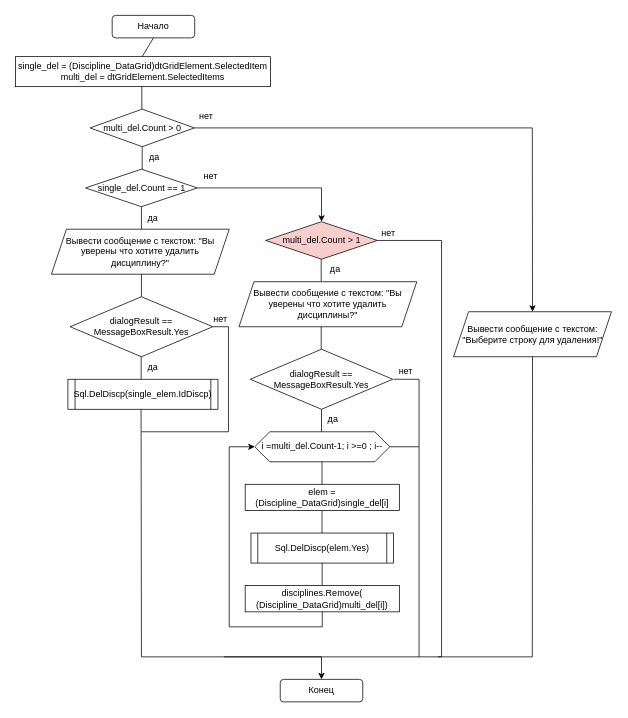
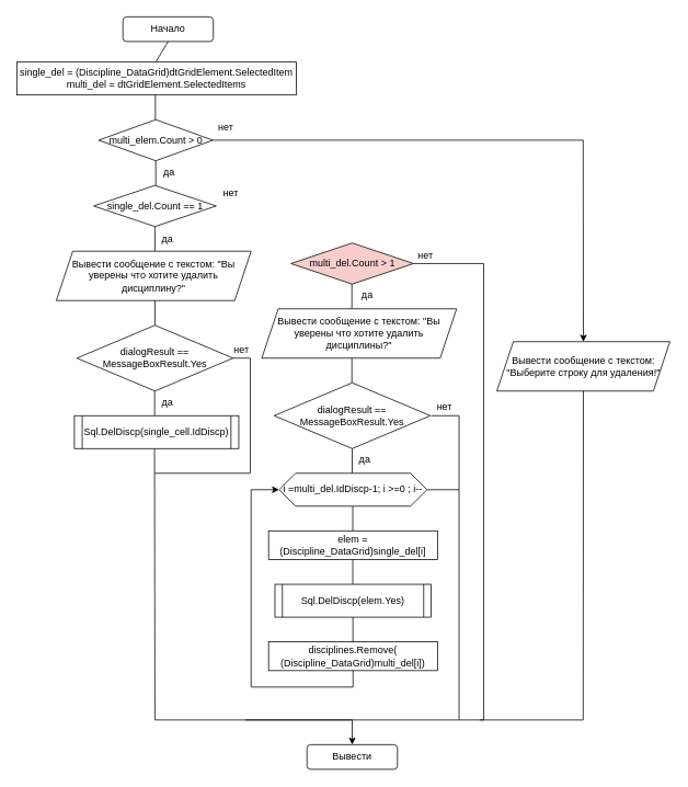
  <mxCell id="0" />
  <mxCell id="1" parent="0" />
  <mxCell id="2" value="Начало" style="rounded=1;whiteSpace=wrap;html=1;" vertex="1" parent="1"><mxGeometry x="149" y="20" width="110" height="30" as="geometry" /></mxCell>
  <mxCell id="3" value="" style="endArrow=none;html=1;rounded=0;entryX=0.5;entryY=1;entryDx=0;entryDy=0;" edge="1" parent="1" target="2"><mxGeometry width="50" height="50" relative="1" as="geometry"><mxPoint x="189" y="75" as="sourcePoint" /><mxPoint x="215" y="155" as="targetPoint" /></mxGeometry></mxCell>
  <mxCell id="4" value="single_del = (Discipline_DataGrid)dtGridElement.SelectedItem&lt;br&gt;multi_del = dtGridElement.SelectedItems" style="rounded=0;whiteSpace=wrap;html=1;" vertex="1" parent="1"><mxGeometry x="20" y="75" width="340" height="40" as="geometry" /></mxCell>
  <mxCell id="5" value="" style="endArrow=none;html=1;rounded=0;entryX=0.5;entryY=1;entryDx=0;entryDy=0;" edge="1" parent="1"><mxGeometry width="50" height="50" relative="1" as="geometry"><mxPoint x="188.5" y="145" as="sourcePoint" /><mxPoint x="188.5" y="115" as="targetPoint" /></mxGeometry></mxCell>
- <mxCell id="6" value="multi_del.Count &amp;gt; 0" style="rhombus;whiteSpace=wrap;html=1;" vertex="1" parent="1"><mxGeometry x="119.5" y="145" width="139" height="50" as="geometry" /></mxCell>
- <mxCell id="7" value="Конец" style="rounded=1;whiteSpace=wrap;html=1;" vertex="1" parent="1"><mxGeometry x="373" y="905" width="110" height="30" as="geometry" /></mxCell>
+ <mxCell id="6" value="multi_elem.Count &amp;gt; 0" style="rhombus;whiteSpace=wrap;html=1;" vertex="1" parent="1"><mxGeometry x="119.5" y="145" width="139" height="50" as="geometry" /></mxCell>
+ <mxCell id="7" value="Вывести" style="rounded=1;whiteSpace=wrap;html=1;" vertex="1" parent="1"><mxGeometry x="373" y="905" width="110" height="30" as="geometry" /></mxCell>
  <mxCell id="8" value="" style="endArrow=classic;html=1;rounded=0;exitX=1;exitY=0.5;exitDx=0;exitDy=0;entryX=0.5;entryY=0;entryDx=0;entryDy=0;" edge="1" parent="1" source="6" target="27"><mxGeometry width="50" height="50" relative="1" as="geometry"><mxPoint x="274" y="305" as="sourcePoint" /><mxPoint x="535" y="225" as="targetPoint" /><Array as="points"><mxPoint x="709" y="170" /></Array></mxGeometry></mxCell>
  <mxCell id="9" value="нет" style="text;html=1;align=center;verticalAlign=middle;resizable=0;points=[];autosize=1;strokeColor=none;fillColor=none;" vertex="1" parent="1"><mxGeometry x="258.5" y="145" width="30" height="20" as="geometry" /></mxCell>
  <mxCell id="10" value="да" style="text;html=1;align=center;verticalAlign=middle;resizable=0;points=[];autosize=1;strokeColor=none;fillColor=none;" vertex="1" parent="1"><mxGeometry x="188" y="280" width="30" height="20" as="geometry" /></mxCell>
  <mxCell id="11" value="single_del.Count == 1" style="rhombus;whiteSpace=wrap;html=1;" vertex="1" parent="1"><mxGeometry x="113.5" y="225" width="149" height="50" as="geometry" /></mxCell>
  <mxCell id="12" value="" style="endArrow=none;html=1;rounded=0;entryX=0.5;entryY=1;entryDx=0;entryDy=0;" edge="1" parent="1"><mxGeometry width="50" height="50" relative="1" as="geometry"><mxPoint x="189" y="225" as="sourcePoint" /><mxPoint x="189" y="195" as="targetPoint" /></mxGeometry></mxCell>
  <mxCell id="13" value="Вывести сообщение с текстом: &quot;Вы уверены что хотите удалить &lt;br&gt;дисциплину?&quot;" style="shape=parallelogram;perimeter=parallelogramPerimeter;whiteSpace=wrap;html=1;fixedSize=1;" vertex="1" parent="1"><mxGeometry x="68" y="305" width="237" height="60" as="geometry" /></mxCell>
  <mxCell id="14" value="" style="endArrow=none;html=1;rounded=0;entryX=0.5;entryY=1;entryDx=0;entryDy=0;" edge="1" parent="1"><mxGeometry width="50" height="50" relative="1" as="geometry"><mxPoint x="188" y="305" as="sourcePoint" /><mxPoint x="188" y="275" as="targetPoint" /></mxGeometry></mxCell>
  <mxCell id="15" value="нет" style="text;html=1;align=center;verticalAlign=middle;resizable=0;points=[];autosize=1;strokeColor=none;fillColor=none;" vertex="1" parent="1"><mxGeometry x="264.5" y="225" width="30" height="20" as="geometry" /></mxCell>
  <mxCell id="16" value="да" style="text;html=1;align=center;verticalAlign=middle;resizable=0;points=[];autosize=1;strokeColor=none;fillColor=none;" vertex="1" parent="1"><mxGeometry x="190" y="199" width="30" height="20" as="geometry" /></mxCell>
  <mxCell id="17" value="dialogResult == MessageBoxResult.Yes" style="rhombus;whiteSpace=wrap;html=1;" vertex="1" parent="1"><mxGeometry x="93" y="395" width="190" height="80" as="geometry" /></mxCell>
  <mxCell id="18" value="" style="endArrow=none;html=1;rounded=0;entryX=0.5;entryY=1;entryDx=0;entryDy=0;" edge="1" parent="1"><mxGeometry width="50" height="50" relative="1" as="geometry"><mxPoint x="188" y="395" as="sourcePoint" /><mxPoint x="188" y="365" as="targetPoint" /></mxGeometry></mxCell>
  <mxCell id="19" value="да" style="text;html=1;align=center;verticalAlign=middle;resizable=0;points=[];autosize=1;strokeColor=none;fillColor=none;" vertex="1" parent="1"><mxGeometry x="188" y="479" width="30" height="20" as="geometry" /></mxCell>
  <mxCell id="20" value="" style="endArrow=none;html=1;rounded=0;entryX=0.5;entryY=1;entryDx=0;entryDy=0;" edge="1" parent="1"><mxGeometry width="50" height="50" relative="1" as="geometry"><mxPoint x="187.66" y="505" as="sourcePoint" /><mxPoint x="187.66" y="475" as="targetPoint" /></mxGeometry></mxCell>
  <mxCell id="21" value="" style="group" vertex="1" connectable="0" parent="1"><mxGeometry x="90" y="505" width="200" height="40" as="geometry" /></mxCell>
- <mxCell id="22" value="Sql.DelDiscp(single_elem.IdDiscp)" style="rounded=0;whiteSpace=wrap;html=1;" vertex="1" parent="21"><mxGeometry width="200" height="40" as="geometry" /></mxCell>
+ <mxCell id="22" value="Sql.DelDiscp(single_cell.IdDiscp)" style="rounded=0;whiteSpace=wrap;html=1;" vertex="1" parent="21"><mxGeometry width="200" height="40" as="geometry" /></mxCell>
  <mxCell id="23" value="" style="endArrow=none;html=1;rounded=0;" edge="1" parent="21"><mxGeometry width="50" height="50" relative="1" as="geometry"><mxPoint x="9.524" y="40" as="sourcePoint" /><mxPoint x="9.524" as="targetPoint" /></mxGeometry></mxCell>
  <mxCell id="24" value="" style="endArrow=none;html=1;rounded=0;" edge="1" parent="21"><mxGeometry width="50" height="50" relative="1" as="geometry"><mxPoint x="190.476" y="40" as="sourcePoint" /><mxPoint x="190.476" as="targetPoint" /></mxGeometry></mxCell>
  <mxCell id="25" value="" style="endArrow=none;html=1;rounded=0;entryX=0.5;entryY=1;entryDx=0;entryDy=0;startArrow=classic;startFill=1;" edge="1" parent="1"><mxGeometry width="50" height="50" relative="1" as="geometry"><mxPoint x="428" y="905" as="sourcePoint" /><mxPoint x="187.5" y="545" as="targetPoint" /><Array as="points"><mxPoint x="428" y="875" /><mxPoint x="188" y="875" /></Array></mxGeometry></mxCell>
- <mxCell id="26" value="" style="endArrow=classic;html=1;rounded=0;exitX=1;exitY=0.5;exitDx=0;exitDy=0;entryX=0.5;entryY=0;entryDx=0;entryDy=0;" edge="1" parent="1" source="11" target="28"><mxGeometry width="50" height="50" relative="1" as="geometry"><mxPoint x="264.5" y="250" as="sourcePoint" /><mxPoint x="428" y="295" as="targetPoint" /><Array as="points"><mxPoint x="428" y="250" /></Array></mxGeometry></mxCell>
  <mxCell id="27" value="Вывести сообщение с текстом: &lt;br&gt;&quot;Выберите строку для удаления!&quot;" style="shape=parallelogram;perimeter=parallelogramPerimeter;whiteSpace=wrap;html=1;fixedSize=1;" vertex="1" parent="1"><mxGeometry x="604" y="415" width="210.5" height="60" as="geometry" /></mxCell>
  <mxCell id="28" value="multi_del.Count &amp;gt; 1" style="rhombus;whiteSpace=wrap;html=1;fillColor=#f8cecc;" vertex="1" parent="1"><mxGeometry x="353.5" y="295" width="149" height="50" as="geometry" /></mxCell>
  <mxCell id="29" value="" style="endArrow=none;html=1;rounded=0;entryX=0.5;entryY=1;entryDx=0;entryDy=0;" edge="1" parent="1"><mxGeometry width="50" height="50" relative="1" as="geometry"><mxPoint x="427.58" y="375" as="sourcePoint" /><mxPoint x="427.58" y="345" as="targetPoint" /></mxGeometry></mxCell>
  <mxCell id="30" value="Вывести сообщение с текстом: &quot;Вы уверены что хотите удалить &lt;br&gt;дисциплины?&quot;" style="shape=parallelogram;perimeter=parallelogramPerimeter;whiteSpace=wrap;html=1;fixedSize=1;" vertex="1" parent="1"><mxGeometry x="318" y="375" width="237" height="60" as="geometry" /></mxCell>
  <mxCell id="31" value="нет" style="text;html=1;align=center;verticalAlign=middle;resizable=0;points=[];autosize=1;strokeColor=none;fillColor=none;" vertex="1" parent="1"><mxGeometry x="278" y="415" width="30" height="20" as="geometry" /></mxCell>
  <mxCell id="32" value="dialogResult == MessageBoxResult.Yes" style="rhombus;whiteSpace=wrap;html=1;" vertex="1" parent="1"><mxGeometry x="333" y="465" width="190" height="80" as="geometry" /></mxCell>
  <mxCell id="33" value="" style="endArrow=none;html=1;rounded=0;entryX=0.5;entryY=1;entryDx=0;entryDy=0;" edge="1" parent="1"><mxGeometry width="50" height="50" relative="1" as="geometry"><mxPoint x="427.58" y="465" as="sourcePoint" /><mxPoint x="427.58" y="435" as="targetPoint" /></mxGeometry></mxCell>
  <mxCell id="34" value="да" style="text;html=1;align=center;verticalAlign=middle;resizable=0;points=[];autosize=1;strokeColor=none;fillColor=none;" vertex="1" parent="1"><mxGeometry x="428.34" y="549" width="30" height="20" as="geometry" /></mxCell>
  <mxCell id="35" value="" style="endArrow=none;html=1;rounded=0;entryX=0.5;entryY=1;entryDx=0;entryDy=0;" edge="1" parent="1"><mxGeometry width="50" height="50" relative="1" as="geometry"><mxPoint x="428" y="575" as="sourcePoint" /><mxPoint x="428" y="545" as="targetPoint" /></mxGeometry></mxCell>
  <mxCell id="36" value="elem = (Discipline_DataGrid)single_del[i]" style="rounded=0;whiteSpace=wrap;html=1;" vertex="1" parent="1"><mxGeometry x="326.26" y="645" width="205.5" height="35" as="geometry" /></mxCell>
  <mxCell id="37" value="" style="endArrow=none;html=1;rounded=0;entryX=0.5;entryY=1;entryDx=0;entryDy=0;" edge="1" parent="1"><mxGeometry width="50" height="50" relative="1" as="geometry"><mxPoint x="428.66" y="645" as="sourcePoint" /><mxPoint x="428.66" y="615" as="targetPoint" /></mxGeometry></mxCell>
  <mxCell id="38" value="" style="endArrow=none;html=1;rounded=0;exitX=0;exitY=0.5;exitDx=0;exitDy=0;startArrow=classic;startFill=1;entryX=0.5;entryY=1;entryDx=0;entryDy=0;" edge="1" parent="1" source="39" target="45"><mxGeometry width="50" height="50" relative="1" as="geometry"><mxPoint x="285" y="700" as="sourcePoint" /><mxPoint x="318" y="825" as="targetPoint" /><Array as="points"><mxPoint x="305" y="595" /><mxPoint x="305" y="690" /><mxPoint x="305" y="835" /><mxPoint x="429" y="835" /></Array></mxGeometry></mxCell>
- <mxCell id="39" value="&lt;span&gt;i =&lt;/span&gt;multi_del.Count-1&lt;span&gt;; i &amp;gt;=0 ; i--&lt;/span&gt;" style="shape=hexagon;perimeter=hexagonPerimeter2;whiteSpace=wrap;html=1;fixedSize=1;" vertex="1" parent="1"><mxGeometry x="339.01" y="575" width="180" height="40" as="geometry" /></mxCell>
+ <mxCell id="39" value="&lt;span&gt;i =&lt;/span&gt;multi_del.IdDiscp-1&lt;span&gt;; i &amp;gt;=0 ; i--&lt;/span&gt;" style="shape=hexagon;perimeter=hexagonPerimeter2;whiteSpace=wrap;html=1;fixedSize=1;" vertex="1" parent="1"><mxGeometry x="339.01" y="575" width="180" height="40" as="geometry" /></mxCell>
  <mxCell id="40" value="" style="endArrow=none;html=1;rounded=0;entryX=0.5;entryY=1;entryDx=0;entryDy=0;" edge="1" parent="1"><mxGeometry width="50" height="50" relative="1" as="geometry"><mxPoint x="428.66" y="710" as="sourcePoint" /><mxPoint x="428.66" y="680" as="targetPoint" /></mxGeometry></mxCell>
  <mxCell id="41" value="" style="group" vertex="1" connectable="0" parent="1"><mxGeometry x="334" y="710" width="190" height="40" as="geometry" /></mxCell>
  <mxCell id="42" value="Sql.DelDiscp(elem.Yes)" style="rounded=0;whiteSpace=wrap;html=1;" vertex="1" parent="41"><mxGeometry width="190" height="40" as="geometry" /></mxCell>
  <mxCell id="43" value="" style="endArrow=none;html=1;rounded=0;" edge="1" parent="41"><mxGeometry width="50" height="50" relative="1" as="geometry"><mxPoint x="9.048" y="40" as="sourcePoint" /><mxPoint x="9.048" as="targetPoint" /></mxGeometry></mxCell>
  <mxCell id="44" value="" style="endArrow=none;html=1;rounded=0;" edge="1" parent="41"><mxGeometry width="50" height="50" relative="1" as="geometry"><mxPoint x="180.952" y="40" as="sourcePoint" /><mxPoint x="180.952" as="targetPoint" /></mxGeometry></mxCell>
  <mxCell id="45" value="disciplines.Remove(&lt;br&gt;(Discipline_DataGrid)multi_del[i])" style="rounded=0;whiteSpace=wrap;html=1;" vertex="1" parent="1"><mxGeometry x="326.26" y="780" width="205.5" height="35" as="geometry" /></mxCell>
  <mxCell id="46" value="" style="endArrow=none;html=1;rounded=0;entryX=0.5;entryY=1;entryDx=0;entryDy=0;" edge="1" parent="1"><mxGeometry width="50" height="50" relative="1" as="geometry"><mxPoint x="428.83" y="780" as="sourcePoint" /><mxPoint x="428.83" y="750" as="targetPoint" /></mxGeometry></mxCell>
  <mxCell id="47" value="" style="endArrow=none;html=1;rounded=0;" edge="1" parent="1"><mxGeometry width="50" height="50" relative="1" as="geometry"><mxPoint x="524" y="505" as="sourcePoint" /><mxPoint x="298" y="875" as="targetPoint" /><Array as="points"><mxPoint x="558" y="505" /><mxPoint x="558" y="875" /></Array></mxGeometry></mxCell>
  <mxCell id="48" value="" style="endArrow=none;html=1;rounded=0;entryX=0.5;entryY=1;entryDx=0;entryDy=0;" edge="1" parent="1"><mxGeometry width="50" height="50" relative="1" as="geometry"><mxPoint x="558" y="595" as="sourcePoint" /><mxPoint x="519.01" y="595" as="targetPoint" /></mxGeometry></mxCell>
  <mxCell id="49" value="" style="endArrow=none;html=1;rounded=0;exitX=1;exitY=0.5;exitDx=0;exitDy=0;" edge="1" parent="1" source="28"><mxGeometry width="50" height="50" relative="1" as="geometry"><mxPoint x="509" y="320" as="sourcePoint" /><mxPoint x="558" y="875" as="targetPoint" /><Array as="points"><mxPoint x="588" y="320" /><mxPoint x="588" y="875" /></Array></mxGeometry></mxCell>
  <mxCell id="50" value="нет" style="text;html=1;align=center;verticalAlign=middle;resizable=0;points=[];autosize=1;strokeColor=none;fillColor=none;" vertex="1" parent="1"><mxGeometry x="525" y="485" width="30" height="20" as="geometry" /></mxCell>
  <mxCell id="51" value="нет" style="text;html=1;align=center;verticalAlign=middle;resizable=0;points=[];autosize=1;strokeColor=none;fillColor=none;" vertex="1" parent="1"><mxGeometry x="501.76" y="300" width="30" height="20" as="geometry" /></mxCell>
  <mxCell id="52" value="да" style="text;html=1;align=center;verticalAlign=middle;resizable=0;points=[];autosize=1;strokeColor=none;fillColor=none;" vertex="1" parent="1"><mxGeometry x="431" y="348" width="30" height="20" as="geometry" /></mxCell>
  <mxCell id="53" value="" style="endArrow=none;html=1;rounded=0;exitX=1;exitY=0.5;exitDx=0;exitDy=0;" edge="1" parent="1" source="17"><mxGeometry width="50" height="50" relative="1" as="geometry"><mxPoint x="534" y="515" as="sourcePoint" /><mxPoint x="188" y="575" as="targetPoint" /><Array as="points"><mxPoint x="304" y="435" /><mxPoint x="304" y="575" /></Array></mxGeometry></mxCell>
  <mxCell id="54" value="" style="endArrow=none;html=1;rounded=0;entryX=0.5;entryY=1;entryDx=0;entryDy=0;" edge="1" parent="1" target="27"><mxGeometry width="50" height="50" relative="1" as="geometry"><mxPoint x="709" y="875" as="sourcePoint" /><mxPoint x="704" y="495" as="targetPoint" /></mxGeometry></mxCell>
  <mxCell id="55" value="" style="endArrow=none;html=1;rounded=0;" edge="1" parent="1"><mxGeometry width="50" height="50" relative="1" as="geometry"><mxPoint x="583" y="875" as="sourcePoint" /><mxPoint x="709" y="875" as="targetPoint" /></mxGeometry></mxCell>
